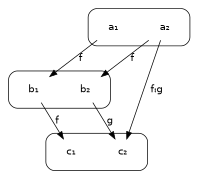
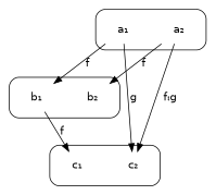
  digraph {
    fontname="DejaVu Sans"
    rankdir=TB
    node [fontname="DejaVu Sans" shape=plaintext]
    edge [fontname="DejaVu Sans"]
    n1 [label="b₂"]
    n2 [label="b₁"]
    n3 [label="a₂"]
    n4 [label="a₁"]
    n5 [label="c₂"]
    n6 [label="c₁"]
    subgraph cluster_1 {
      style=rounded
      n1
      n2
    }
    subgraph cluster_2 {
      style=rounded
      n3
      n4
    }
    subgraph cluster_3 {
      style=rounded
      n5
      n6
    }
-   n1 -> n5 [label=g]
+   n4 -> n5 [label=g]
    n2 -> n6 [label=f]
    n3 -> n1 [label=f]
    n3 -> n5 [label="f⨾g"]
    n4 -> n2 [label=f]
  }
